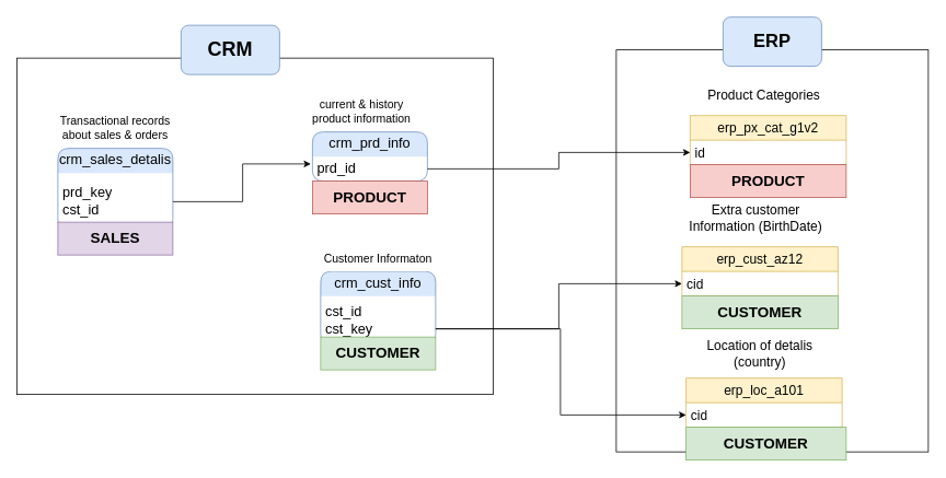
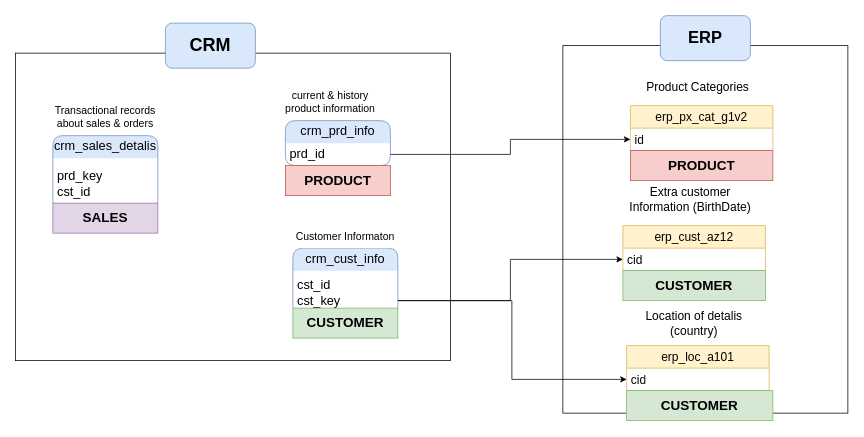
  <mxCell id="0" />
  <mxCell id="1" parent="0" />
  <mxCell id="2" value="crm_prd_info" style="swimlane;fontStyle=0;childLayout=stackLayout;horizontal=1;startSize=30;horizontalStack=0;resizeParent=1;resizeParentMax=0;resizeLast=0;collapsible=1;marginBottom=0;whiteSpace=wrap;html=1;fillColor=#dae8fc;strokeColor=#6c8ebf;fontSize=17;rounded=1;swimlaneLine=0;" parent="1" vertex="1"><mxGeometry x="380" y="160" width="140" height="60" as="geometry" /></mxCell>
  <mxCell id="3" value="prd_id" style="text;strokeColor=none;fillColor=none;align=left;verticalAlign=middle;spacingLeft=4;spacingRight=4;overflow=hidden;points=[[0,0.5],[1,0.5]];portConstraint=eastwest;rotatable=0;whiteSpace=wrap;html=1;fontSize=17;rounded=1;swimlaneLine=0;" parent="2" vertex="1"><mxGeometry y="30" width="140" height="30" as="geometry" /></mxCell>
  <mxCell id="4" value="&lt;font style=&quot;font-size: 14px;&quot;&gt;current &amp;amp; history product information&lt;/font&gt;" style="text;html=1;align=center;verticalAlign=middle;whiteSpace=wrap;rounded=0;strokeColor=none;fillColor=default;" parent="1" vertex="1"><mxGeometry x="370" y="120" width="140" height="30" as="geometry" /></mxCell>
  <mxCell id="5" value="crm_cust_info" style="swimlane;fontStyle=0;childLayout=stackLayout;horizontal=1;startSize=30;horizontalStack=0;resizeParent=1;resizeParentMax=0;resizeLast=0;collapsible=1;marginBottom=0;whiteSpace=wrap;html=1;fillColor=#dae8fc;strokeColor=#6c8ebf;fontSize=17;rounded=1;swimlaneLine=0;" parent="1" vertex="1"><mxGeometry x="390" y="330" width="140" height="90" as="geometry" /></mxCell>
  <mxCell id="6" value="cst_id&lt;div&gt;cst_key&lt;/div&gt;" style="text;strokeColor=none;fillColor=none;align=left;verticalAlign=middle;spacingLeft=4;spacingRight=4;overflow=hidden;points=[[0,0.5],[1,0.5]];portConstraint=eastwest;rotatable=0;whiteSpace=wrap;html=1;fontSize=17;rounded=1;swimlaneLine=0;" parent="5" vertex="1"><mxGeometry y="30" width="140" height="60" as="geometry" /></mxCell>
  <mxCell id="7" value="&lt;font style=&quot;font-size: 14px;&quot;&gt;Customer Informaton&lt;/font&gt;" style="text;html=1;align=center;verticalAlign=middle;whiteSpace=wrap;rounded=0;strokeColor=none;fillColor=default;" parent="1" vertex="1"><mxGeometry x="390" y="300" width="140" height="30" as="geometry" /></mxCell>
  <mxCell id="8" value="crm_sales_detalis" style="swimlane;fontStyle=0;childLayout=stackLayout;horizontal=1;startSize=30;horizontalStack=0;resizeParent=1;resizeParentMax=0;resizeLast=0;collapsible=1;marginBottom=0;whiteSpace=wrap;html=1;fillColor=#dae8fc;strokeColor=#6c8ebf;fontSize=17;rounded=1;swimlaneLine=0;" parent="1" vertex="1"><mxGeometry x="70" y="180" width="140" height="100" as="geometry" /></mxCell>
  <mxCell id="9" value="prd_key&lt;div&gt;cst_id&lt;/div&gt;" style="text;strokeColor=none;fillColor=none;align=left;verticalAlign=middle;spacingLeft=4;spacingRight=4;overflow=hidden;points=[[0,0.5],[1,0.5]];portConstraint=eastwest;rotatable=0;whiteSpace=wrap;html=1;fontSize=17;rounded=1;swimlaneLine=0;" parent="8" vertex="1"><mxGeometry y="30" width="140" height="70" as="geometry" /></mxCell>
  <mxCell id="10" value="&lt;font style=&quot;font-size: 14px;&quot;&gt;Transactional records about sales &amp;amp; orders&lt;/font&gt;" style="text;html=1;align=center;verticalAlign=middle;whiteSpace=wrap;rounded=0;strokeColor=none;fillColor=default;" parent="1" vertex="1"><mxGeometry x="70" y="140" width="140" height="30" as="geometry" /></mxCell>
- <mxCell id="11" style="edgeStyle=orthogonalEdgeStyle;rounded=0;orthogonalLoop=1;jettySize=auto;html=1;entryX=-0.014;entryY=0.3;entryDx=0;entryDy=0;entryPerimeter=0;" parent="1" source="9" target="3" edge="1"><mxGeometry relative="1" as="geometry" /></mxCell>
  <mxCell id="12" value="&lt;font style=&quot;font-size: 16px;&quot;&gt;erp_px_cat_g1v2&lt;/font&gt;" style="swimlane;fontStyle=0;childLayout=stackLayout;horizontal=1;startSize=30;horizontalStack=0;resizeParent=1;resizeParentMax=0;resizeLast=0;collapsible=1;marginBottom=0;whiteSpace=wrap;html=1;fillColor=#fff2cc;strokeColor=#d6b656;" parent="1" vertex="1"><mxGeometry x="840" y="140" width="190" height="60" as="geometry" /></mxCell>
  <mxCell id="13" value="&lt;font style=&quot;font-size: 16px;&quot;&gt;id&lt;/font&gt;" style="text;strokeColor=none;fillColor=none;align=left;verticalAlign=middle;spacingLeft=4;spacingRight=4;overflow=hidden;points=[[0,0.5],[1,0.5]];portConstraint=eastwest;rotatable=0;whiteSpace=wrap;html=1;" parent="12" vertex="1"><mxGeometry y="30" width="190" height="30" as="geometry" /></mxCell>
  <mxCell id="14" value="&lt;font style=&quot;font-size: 16px;&quot;&gt;Product &lt;/font&gt;&lt;font style=&quot;font-size: 16px;&quot;&gt;Categories&lt;/font&gt;" style="text;html=1;align=center;verticalAlign=middle;whiteSpace=wrap;rounded=0;" parent="1" vertex="1"><mxGeometry x="840" y="100" width="180" height="30" as="geometry" /></mxCell>
  <mxCell id="15" value="&lt;span style=&quot;font-size: 16px;&quot;&gt;erp_cust_az12&lt;/span&gt;" style="swimlane;fontStyle=0;childLayout=stackLayout;horizontal=1;startSize=30;horizontalStack=0;resizeParent=1;resizeParentMax=0;resizeLast=0;collapsible=1;marginBottom=0;whiteSpace=wrap;html=1;fillColor=#fff2cc;strokeColor=#d6b656;" parent="1" vertex="1"><mxGeometry x="830" y="300" width="190" height="60" as="geometry" /></mxCell>
  <mxCell id="16" value="&lt;font style=&quot;font-size: 16px;&quot;&gt;cid&lt;/font&gt;" style="text;strokeColor=none;fillColor=none;align=left;verticalAlign=middle;spacingLeft=4;spacingRight=4;overflow=hidden;points=[[0,0.5],[1,0.5]];portConstraint=eastwest;rotatable=0;whiteSpace=wrap;html=1;" parent="15" vertex="1"><mxGeometry y="30" width="190" height="30" as="geometry" /></mxCell>
  <mxCell id="17" value="&lt;span style=&quot;font-size: 16px;&quot;&gt;Extra customer Information (BirthDate)&lt;/span&gt;" style="text;html=1;align=center;verticalAlign=middle;whiteSpace=wrap;rounded=0;" parent="1" vertex="1"><mxGeometry x="830" y="240" width="180" height="50" as="geometry" /></mxCell>
  <mxCell id="18" value="&lt;span style=&quot;font-size: 16px;&quot;&gt;erp_loc_a101&lt;/span&gt;" style="swimlane;fontStyle=0;childLayout=stackLayout;horizontal=1;startSize=30;horizontalStack=0;resizeParent=1;resizeParentMax=0;resizeLast=0;collapsible=1;marginBottom=0;whiteSpace=wrap;html=1;fillColor=#fff2cc;strokeColor=#d6b656;" parent="1" vertex="1"><mxGeometry x="835" y="460" width="190" height="60" as="geometry" /></mxCell>
  <mxCell id="19" value="&lt;font style=&quot;font-size: 16px;&quot;&gt;cid&lt;/font&gt;" style="text;strokeColor=none;fillColor=none;align=left;verticalAlign=middle;spacingLeft=4;spacingRight=4;overflow=hidden;points=[[0,0.5],[1,0.5]];portConstraint=eastwest;rotatable=0;whiteSpace=wrap;html=1;" parent="18" vertex="1"><mxGeometry y="30" width="190" height="30" as="geometry" /></mxCell>
  <mxCell id="20" value="&lt;span style=&quot;font-size: 16px;&quot;&gt;Location of detalis (country)&lt;/span&gt;" style="text;html=1;align=center;verticalAlign=middle;whiteSpace=wrap;rounded=0;" parent="1" vertex="1"><mxGeometry x="835" y="410" width="180" height="40" as="geometry" /></mxCell>
  <mxCell id="21" style="edgeStyle=orthogonalEdgeStyle;rounded=0;orthogonalLoop=1;jettySize=auto;html=1;entryX=0;entryY=0.5;entryDx=0;entryDy=0;" parent="1" source="6" target="16" edge="1"><mxGeometry relative="1" as="geometry"><Array as="points"><mxPoint x="680" y="400" /><mxPoint x="680" y="345" /></Array></mxGeometry></mxCell>
  <mxCell id="22" style="edgeStyle=orthogonalEdgeStyle;rounded=0;orthogonalLoop=1;jettySize=auto;html=1;entryX=0;entryY=0.5;entryDx=0;entryDy=0;" parent="1" source="6" target="19" edge="1"><mxGeometry relative="1" as="geometry"><Array as="points"><mxPoint x="682" y="400" /><mxPoint x="682" y="505" /></Array></mxGeometry></mxCell>
  <mxCell id="23" style="edgeStyle=orthogonalEdgeStyle;rounded=0;orthogonalLoop=1;jettySize=auto;html=1;entryX=0;entryY=0.5;entryDx=0;entryDy=0;" parent="1" source="3" target="13" edge="1"><mxGeometry relative="1" as="geometry" /></mxCell>
  <mxCell id="24" value="" style="rounded=0;whiteSpace=wrap;html=1;fillColor=none;" parent="1" vertex="1"><mxGeometry x="20" y="70" width="580" height="410" as="geometry" /></mxCell>
  <mxCell id="25" value="&lt;font style=&quot;font-size: 24px;&quot;&gt;&lt;b&gt;CRM&lt;/b&gt;&lt;/font&gt;" style="rounded=1;whiteSpace=wrap;html=1;fillColor=#dae8fc;strokeColor=#6c8ebf;" parent="1" vertex="1"><mxGeometry x="220" y="30" width="120" height="60" as="geometry" /></mxCell>
  <mxCell id="26" value="" style="rounded=0;whiteSpace=wrap;html=1;fillColor=none;" parent="1" vertex="1"><mxGeometry x="750" y="60" width="380" height="490" as="geometry" /></mxCell>
  <mxCell id="27" value="&lt;font style=&quot;font-size: 22px;&quot;&gt;&lt;b&gt;ERP&lt;/b&gt;&lt;/font&gt;" style="rounded=1;whiteSpace=wrap;html=1;fillColor=#dae8fc;strokeColor=#6c8ebf;" parent="1" vertex="1"><mxGeometry x="880" y="20" width="120" height="60" as="geometry" /></mxCell>
  <mxCell id="28" value="&lt;font style=&quot;font-size: 18px;&quot;&gt;&lt;b&gt;PRODUCT&lt;/b&gt;&lt;/font&gt;" style="text;html=1;align=center;verticalAlign=middle;whiteSpace=wrap;rounded=0;fillColor=#f8cecc;strokeColor=#b85450;" vertex="1" parent="1"><mxGeometry x="840" y="200" width="190" height="40" as="geometry" /></mxCell>
  <mxCell id="29" value="&lt;font style=&quot;font-size: 18px;&quot;&gt;&lt;b&gt;PRODUCT&lt;/b&gt;&lt;/font&gt;" style="text;html=1;align=center;verticalAlign=middle;whiteSpace=wrap;rounded=0;fillColor=#f8cecc;strokeColor=#b85450;" vertex="1" parent="1"><mxGeometry x="380" y="220" width="140" height="40" as="geometry" /></mxCell>
  <mxCell id="30" value="&lt;span style=&quot;font-size: 18px;&quot;&gt;&lt;b&gt;SALES&lt;/b&gt;&lt;/span&gt;" style="text;html=1;align=center;verticalAlign=middle;whiteSpace=wrap;rounded=0;fillColor=#e1d5e7;strokeColor=#9673a6;" vertex="1" parent="1"><mxGeometry x="70" y="270" width="140" height="40" as="geometry" /></mxCell>
  <mxCell id="31" value="&lt;span style=&quot;font-size: 18px;&quot;&gt;&lt;b&gt;CUSTOMER&lt;/b&gt;&lt;/span&gt;" style="text;html=1;align=center;verticalAlign=middle;whiteSpace=wrap;rounded=0;fillColor=#d5e8d4;strokeColor=#82b366;" vertex="1" parent="1"><mxGeometry x="390" y="410" width="140" height="40" as="geometry" /></mxCell>
  <mxCell id="32" value="&lt;span style=&quot;font-size: 18px;&quot;&gt;&lt;b&gt;CUSTOMER&lt;/b&gt;&lt;/span&gt;" style="text;html=1;align=center;verticalAlign=middle;whiteSpace=wrap;rounded=0;fillColor=#d5e8d4;strokeColor=#82b366;" vertex="1" parent="1"><mxGeometry x="835" y="520" width="195" height="40" as="geometry" /></mxCell>
  <mxCell id="33" value="&lt;span style=&quot;font-size: 18px;&quot;&gt;&lt;b&gt;CUSTOMER&lt;/b&gt;&lt;/span&gt;" style="text;html=1;align=center;verticalAlign=middle;whiteSpace=wrap;rounded=0;fillColor=#d5e8d4;strokeColor=#82b366;" vertex="1" parent="1"><mxGeometry x="830" y="360" width="190" height="40" as="geometry" /></mxCell>
  <mxCell id="34" style="edgeStyle=orthogonalEdgeStyle;rounded=0;orthogonalLoop=1;jettySize=auto;html=1;exitX=0.5;exitY=1;exitDx=0;exitDy=0;" edge="1" parent="1" source="29" target="29"><mxGeometry relative="1" as="geometry" /></mxCell>
